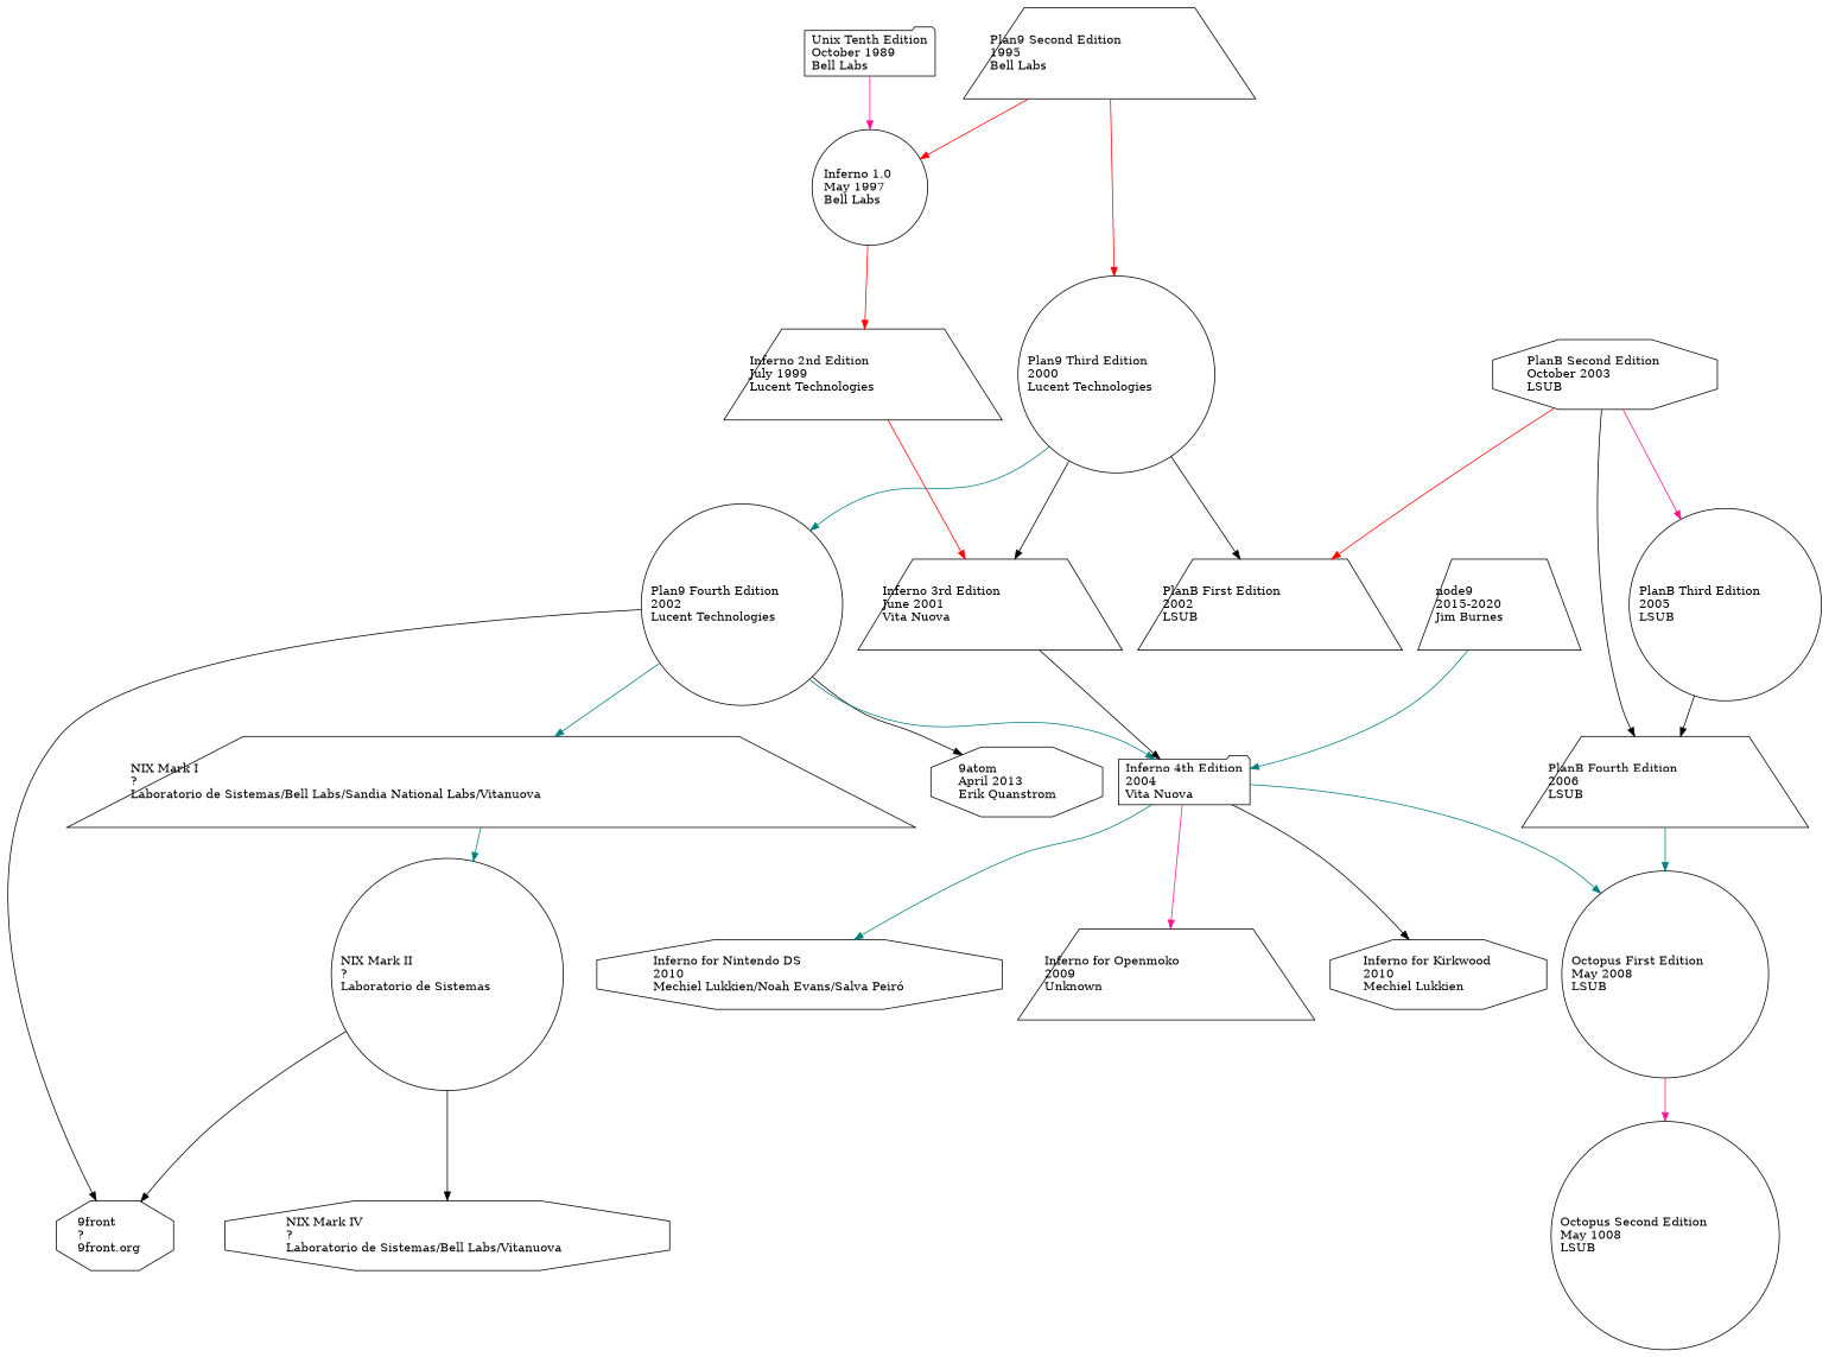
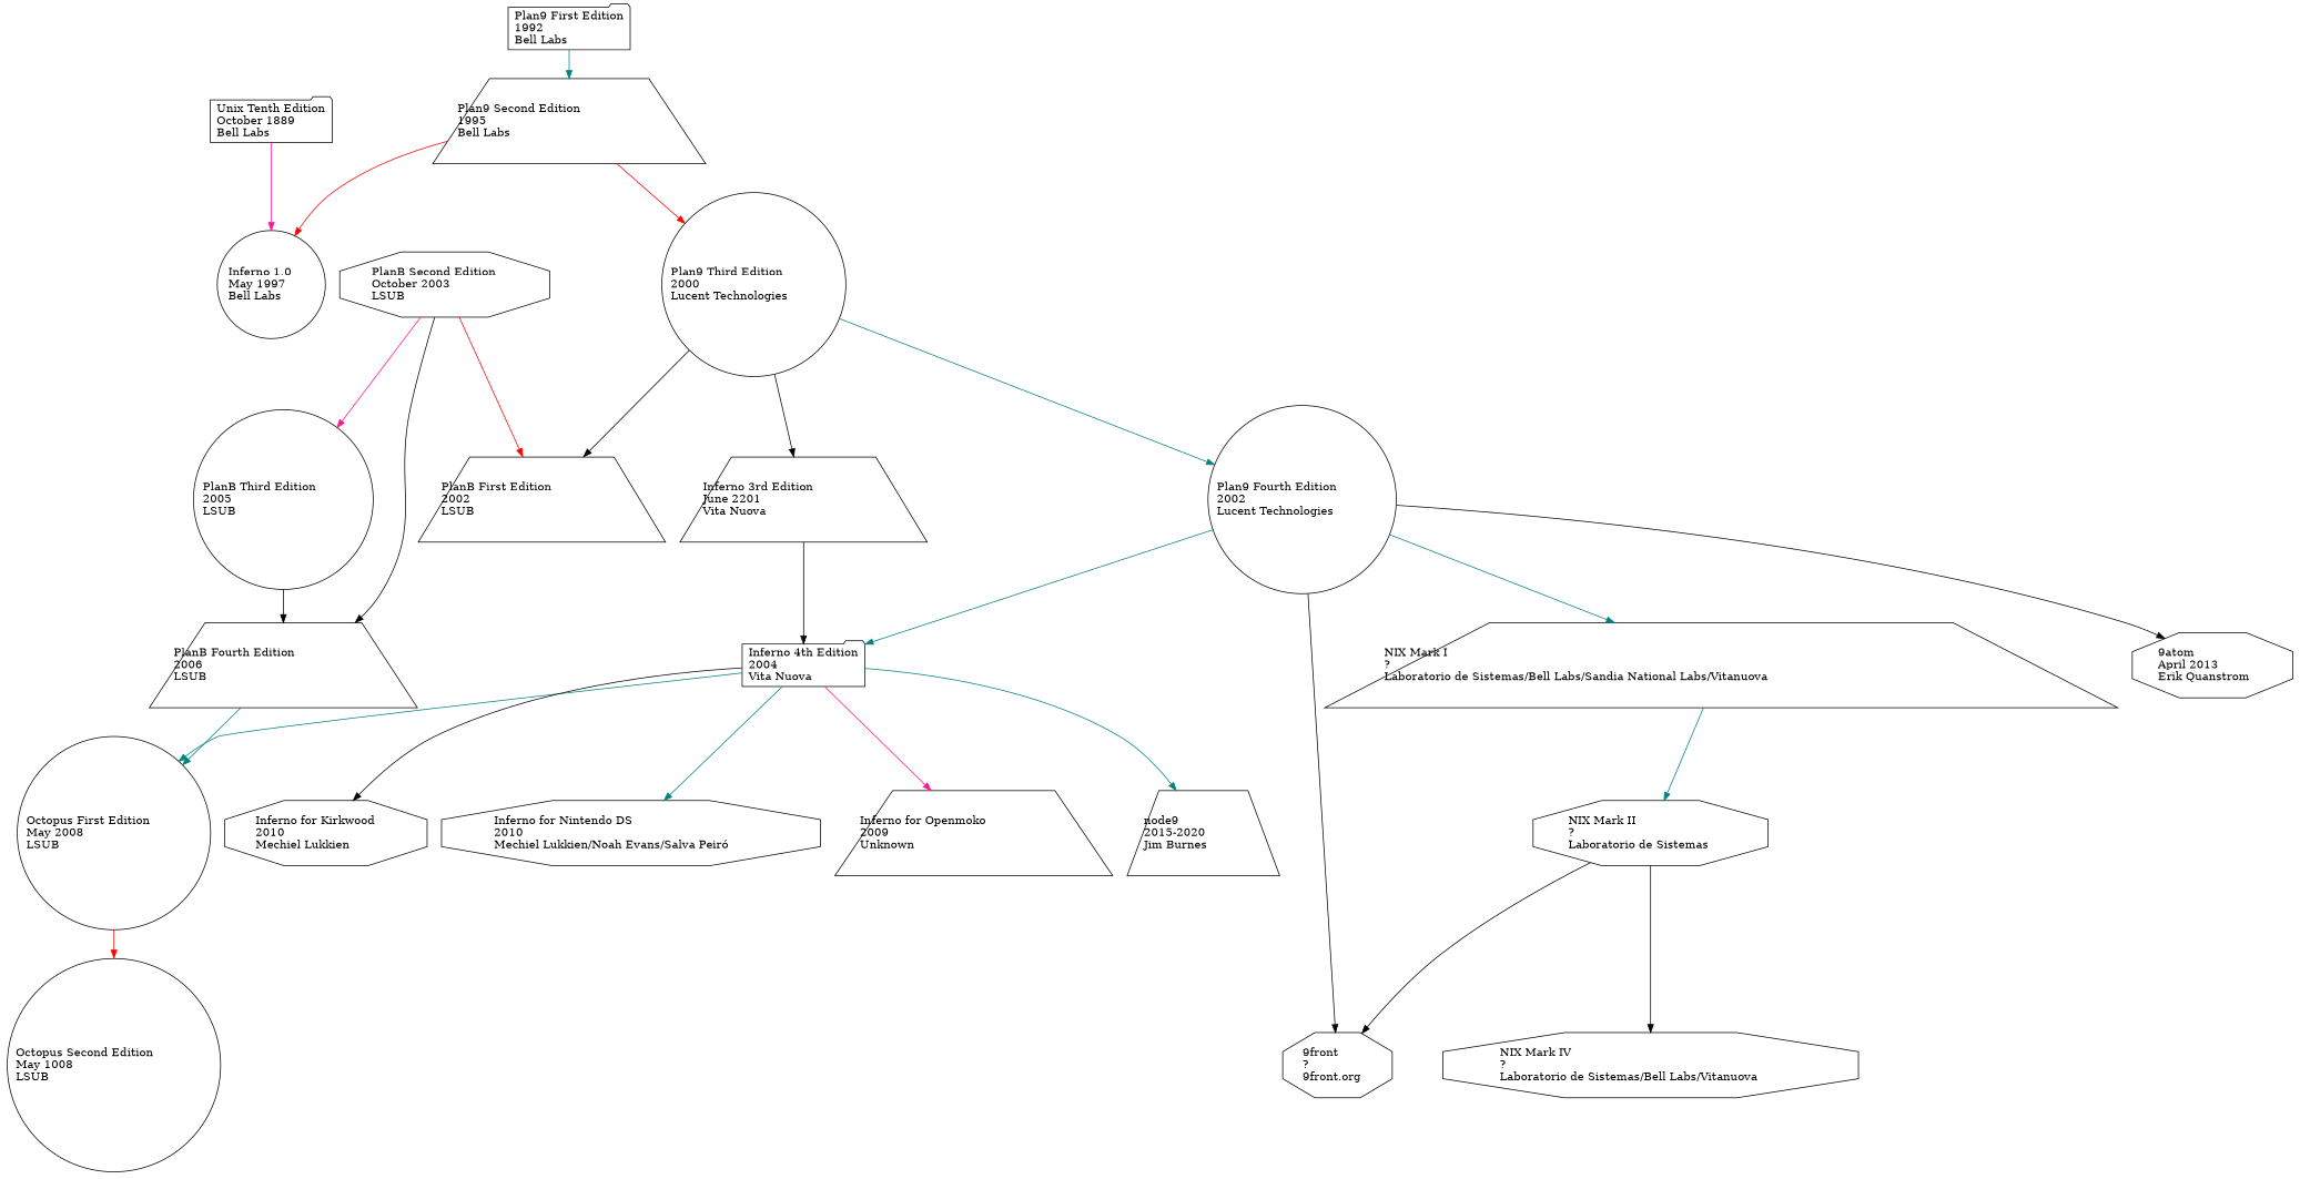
  digraph {
    node [shape=trapezium]
    edge [color=black]
-   n1 [label="Unix Tenth Edition\lOctober 1989\lBell Labs\l" shape=folder]
+   n1 [label="Unix Tenth Edition\lOctober 1889\lBell Labs\l" shape=folder]
    n2 [label="Inferno 1.0\lMay 1997\lBell Labs\l" shape=circle]
+   n3 [label="Plan9 First Edition\l1992\lBell Labs\l" shape=folder]
    n4 [label="Plan9 Second Edition\l1995\lBell Labs\l"]
    n5 [label="Plan9 Third Edition\l2000\lLucent Technologies\l" shape=circle]
    n6 [label="Plan9 Fourth Edition\l2002\lLucent Technologies\l" shape=circle]
    n7 [label="PlanB First Edition\l2002\lLSUB\l"]
-   n8 [label="Inferno 3rd Edition\lJune 2001\lVita Nuova\l"]
-   n9 [label="Inferno 2nd Edition\lJuly 1999\lLucent Technologies\l"]
+   n8 [label="Inferno 3rd Edition\lJune 2201\lVita Nuova\l"]
    n10 [label="NIX Mark I\l?\lLaboratorio de Sistemas/Bell Labs/Sandia National Labs/Vitanuova\l"]
    n11 [label="9atom\lApril 2013\lErik Quanstrom\l" shape=octagon]
    n12 [label="9front\l?\l9front.org\l" shape=octagon]
    n13 [label="Inferno 4th Edition\l2004\lVita Nuova\l" shape=folder]
    n14 [label="PlanB Fourth Edition\l2006\lLSUB\l"]
    n15 [label="Octopus First Edition\lMay 2008\lLSUB\l" shape=circle]
-   n16 [label="NIX Mark II\l?\lLaboratorio de Sistemas\l" shape=circle]
+   n16 [label="NIX Mark II\l?\lLaboratorio de Sistemas\l" shape=octagon]
    n17 [label="node9\l2015-2020\lJim Burnes\l"]
    n18 [label="Inferno for Kirkwood\l2010\lMechiel Lukkien\l" shape=octagon]
    n19 [label="Inferno for Nintendo DS\l2010\lMechiel Lukkien/Noah Evans/Salva Peiró\l" shape=octagon]
    n20 [label="Inferno for Openmoko\l2009\lUnknown\l"]
    n21 [label="PlanB Second Edition\lOctober 2003\lLSUB\l" shape=octagon]
    n22 [label="PlanB Third Edition\l2005\lLSUB\l" shape=circle]
    n23 [label="Octopus Second Edition\lMay 1008\lLSUB\l" shape=circle]
    n24 [label="NIX Mark IV\l?\lLaboratorio de Sistemas/Bell Labs/Vitanuova\l" shape=octagon]
    n1 -> n2 [color=deeppink]
-   n2 -> n9 [color=red]
+   n3 -> n4 [color=teal]
    n4 -> n2 [color=red]
    n4 -> n5 [color=red]
    n5 -> n6 [color=teal]
    n5 -> n7
    n5 -> n8
    n6 -> n10 [color=teal]
    n6 -> n11
    n6 -> n12
    n6 -> n13 [color=teal]
    n8 -> n13
-   n9 -> n8 [color=red]
    n10 -> n16 [color=teal]
    n13 -> n15 [color=teal]
-   n17 -> n13 [color=teal]
+   n13 -> n17 [color=teal]
    n13 -> n18
    n13 -> n19 [color=teal]
    n13 -> n20 [color=deeppink]
    n14 -> n15 [color=teal]
-   n15 -> n23 [color=deeppink]
+   n15 -> n23 [color=red]
    n16 -> n12
    n16 -> n24
    n21 -> n7 [color=red]
    n21 -> n14
    n21 -> n22 [color=deeppink]
    n22 -> n14
  }
